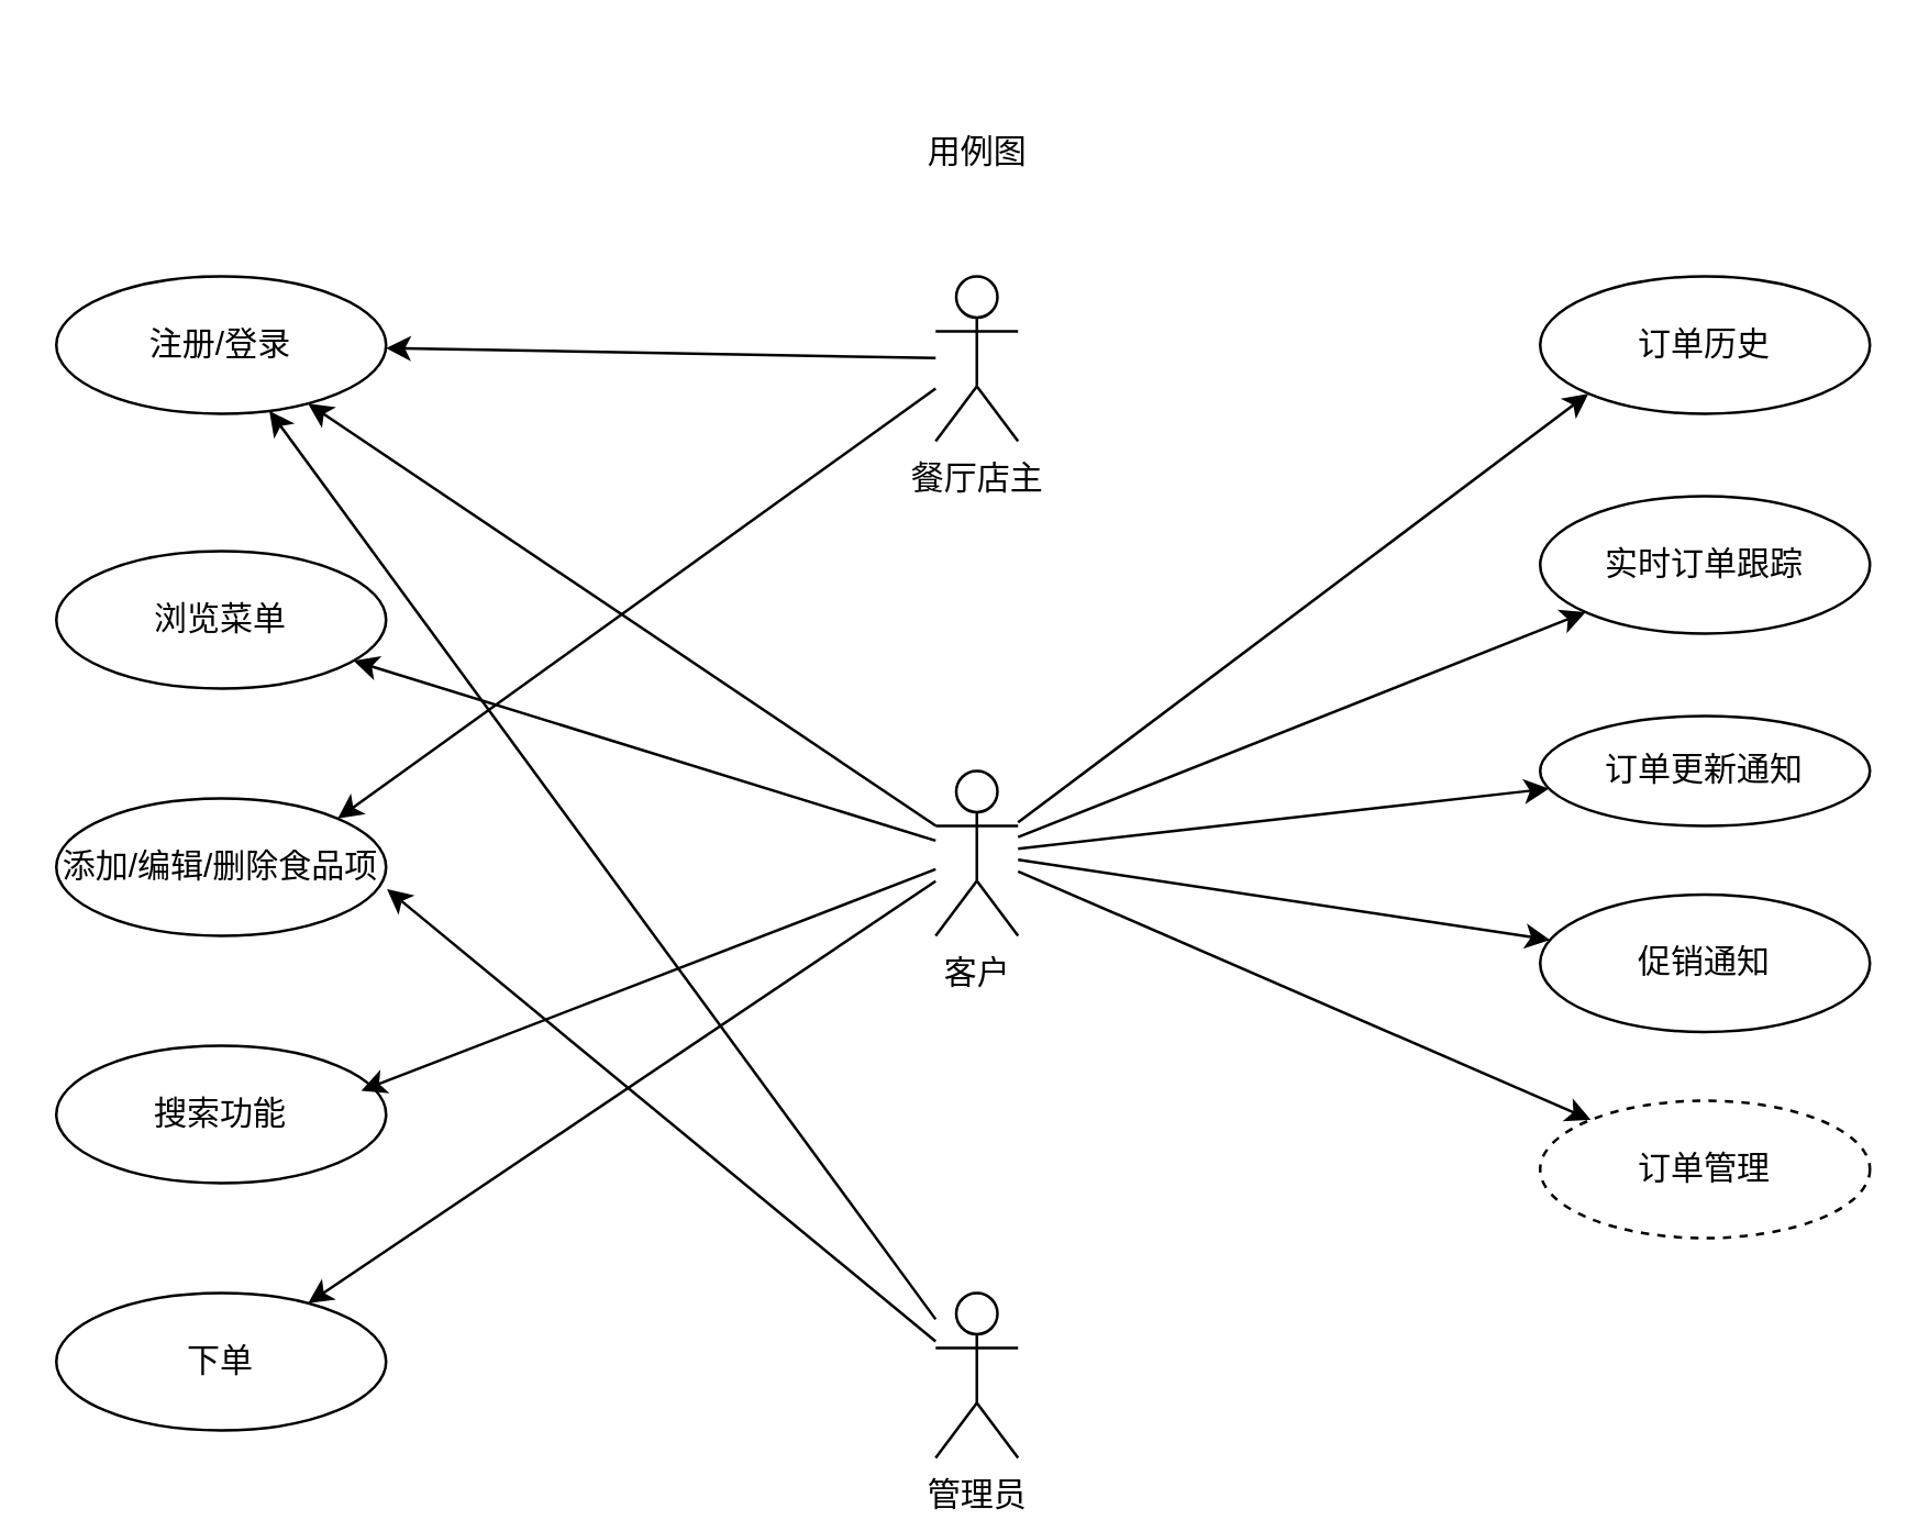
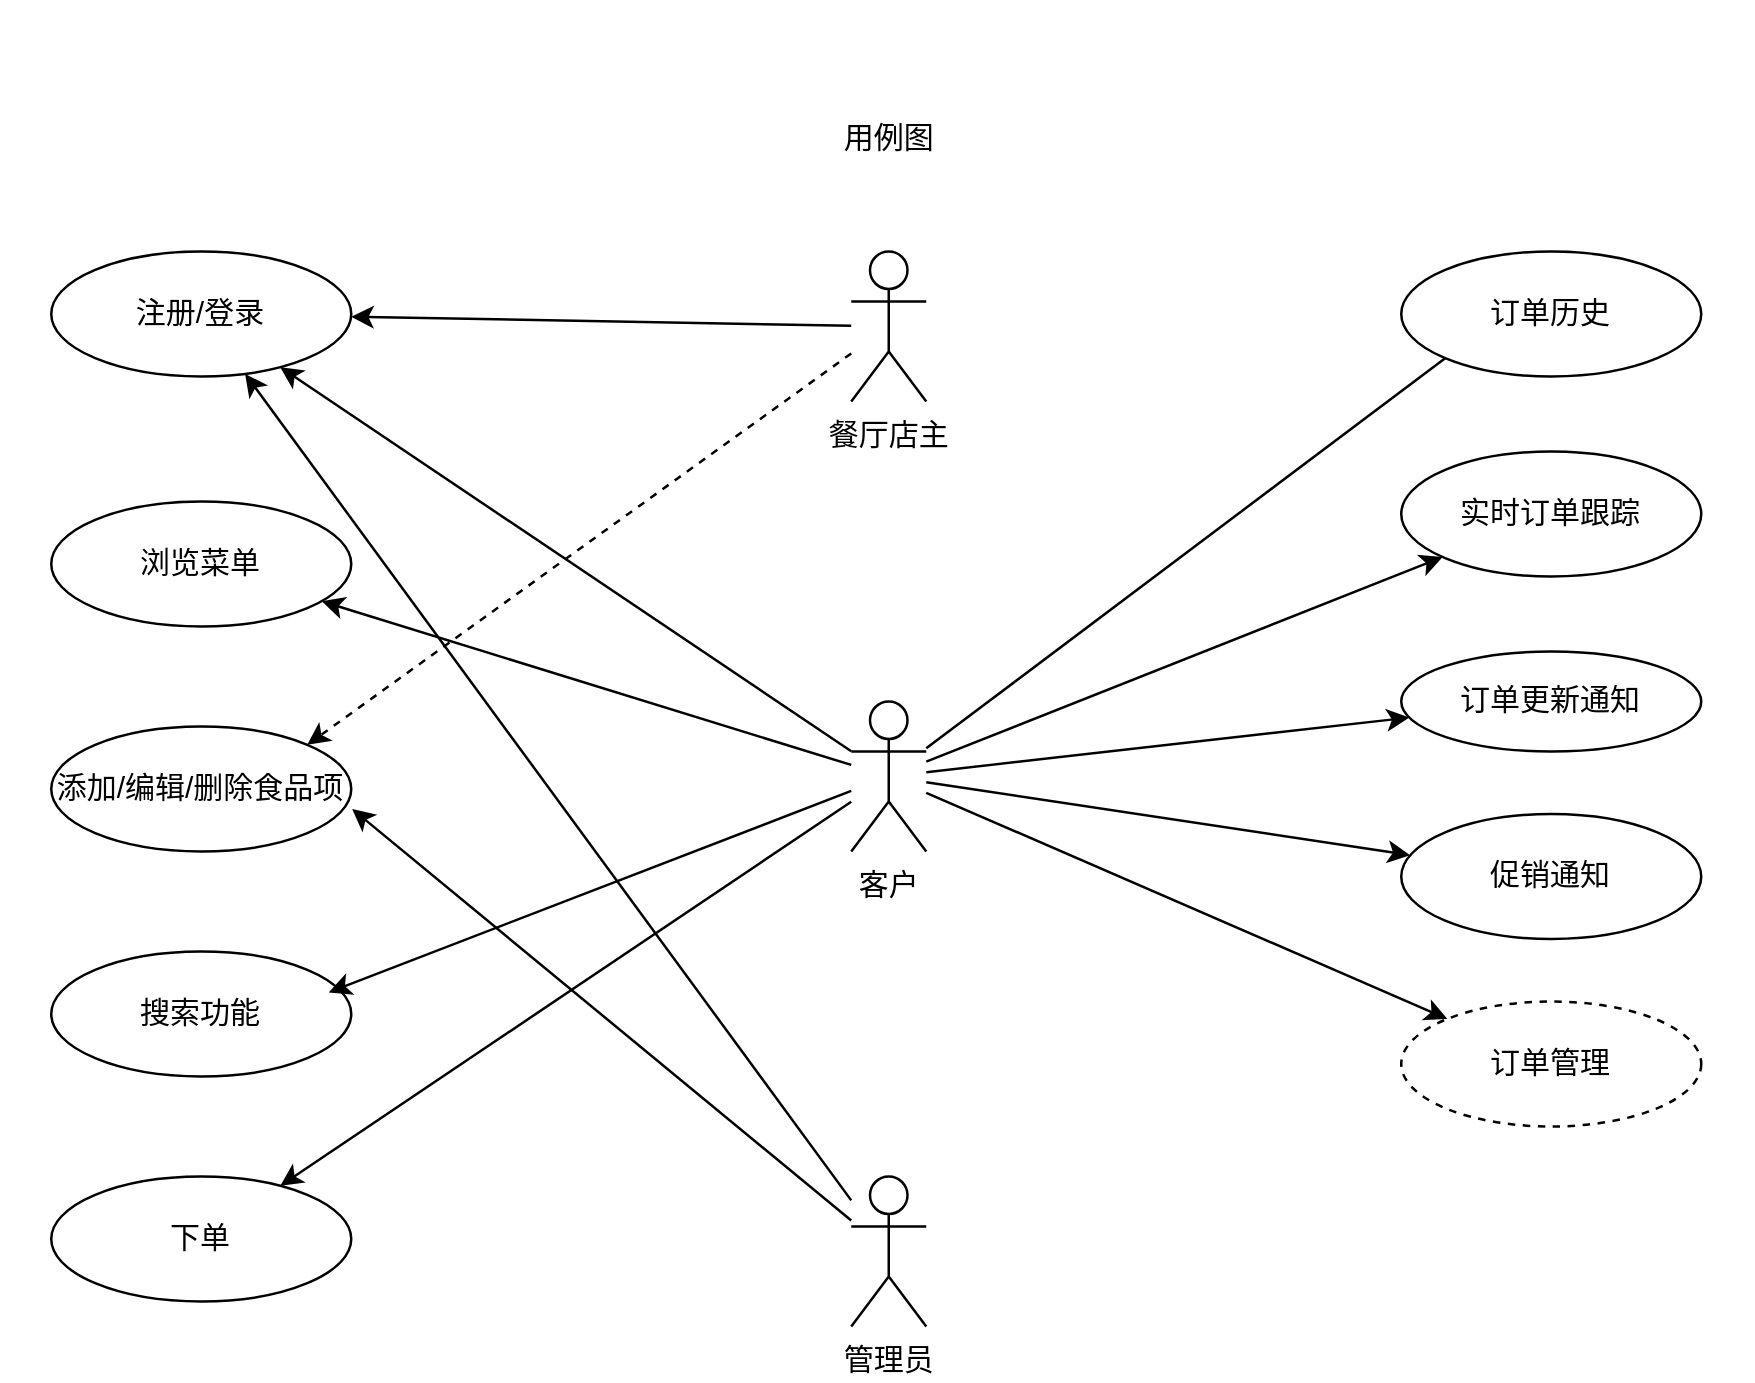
  <mxCell id="0" />
  <mxCell id="1" parent="0" />
  <mxCell id="2" value="注册/登录" style="ellipse;whiteSpace=wrap;html=1;" vertex="1" parent="1"><mxGeometry x="20" y="100" width="120" height="50" as="geometry" /></mxCell>
  <mxCell id="3" value="客户" style="shape=umlActor;verticalLabelPosition=bottom;verticalAlign=top;html=1;outlineConnect=0;" vertex="1" parent="1"><mxGeometry x="340" y="280" width="30" height="60" as="geometry" /></mxCell>
  <mxCell id="4" value="餐厅店主" style="shape=umlActor;verticalLabelPosition=bottom;verticalAlign=top;html=1;outlineConnect=0;" vertex="1" parent="1"><mxGeometry x="340" y="100" width="30" height="60" as="geometry" /></mxCell>
  <mxCell id="5" value="管理员" style="shape=umlActor;verticalLabelPosition=bottom;verticalAlign=top;html=1;outlineConnect=0;" vertex="1" parent="1"><mxGeometry x="340" y="470" width="30" height="60" as="geometry" /></mxCell>
  <mxCell id="6" value="" style="endArrow=classic;html=1;rounded=0;" edge="1" parent="1" source="3" target="2"><mxGeometry width="50" height="50" relative="1" as="geometry"><mxPoint x="40" y="350" as="sourcePoint" /><mxPoint x="90" y="300" as="targetPoint" /></mxGeometry></mxCell>
  <mxCell id="7" value="" style="endArrow=classic;html=1;rounded=0;" edge="1" parent="1" source="4" target="2"><mxGeometry width="50" height="50" relative="1" as="geometry"><mxPoint x="40" y="350" as="sourcePoint" /><mxPoint x="90" y="300" as="targetPoint" /></mxGeometry></mxCell>
  <mxCell id="8" value="" style="endArrow=classic;html=1;rounded=0;" edge="1" parent="1" source="5" target="2"><mxGeometry width="50" height="50" relative="1" as="geometry"><mxPoint x="40" y="350" as="sourcePoint" /><mxPoint x="90" y="300" as="targetPoint" /></mxGeometry></mxCell>
  <mxCell id="9" value="浏览菜单" style="ellipse;whiteSpace=wrap;html=1;" vertex="1" parent="1"><mxGeometry x="20" y="200" width="120" height="50" as="geometry" /></mxCell>
  <mxCell id="10" value="添加/编辑/删除食品项" style="ellipse;whiteSpace=wrap;html=1;" vertex="1" parent="1"><mxGeometry x="20" y="290" width="120" height="50" as="geometry" /></mxCell>
  <mxCell id="11" value="搜索功能" style="ellipse;whiteSpace=wrap;html=1;" vertex="1" parent="1"><mxGeometry x="20" y="380" width="120" height="50" as="geometry" /></mxCell>
  <mxCell id="12" value="下单" style="ellipse;whiteSpace=wrap;html=1;" vertex="1" parent="1"><mxGeometry x="20" y="470" width="120" height="50" as="geometry" /></mxCell>
  <mxCell id="13" value="订单历史" style="ellipse;whiteSpace=wrap;html=1;" vertex="1" parent="1"><mxGeometry x="560" y="100" width="120" height="50" as="geometry" /></mxCell>
  <mxCell id="14" value="实时订单跟踪" style="ellipse;whiteSpace=wrap;html=1;" vertex="1" parent="1"><mxGeometry x="560" y="180" width="120" height="50" as="geometry" /></mxCell>
  <mxCell id="15" value="订单更新通知" style="ellipse;whiteSpace=wrap;html=1;" vertex="1" parent="1"><mxGeometry x="560" y="260" width="120" height="40" as="geometry" /></mxCell>
  <mxCell id="16" value="促销通知" style="ellipse;whiteSpace=wrap;html=1;" vertex="1" parent="1"><mxGeometry x="560" y="325" width="120" height="50" as="geometry" /></mxCell>
  <mxCell id="17" value="订单管理" style="ellipse;whiteSpace=wrap;html=1;dashed=1;" vertex="1" parent="1"><mxGeometry x="560" y="400" width="120" height="50" as="geometry" /></mxCell>
- <mxCell id="18" value="" style="endArrow=classic;html=1;rounded=0;entryX=1;entryY=0;entryDx=0;entryDy=0;" edge="1" parent="1" source="4" target="10"><mxGeometry width="50" height="50" relative="1" as="geometry"><mxPoint x="310" y="350" as="sourcePoint" /><mxPoint x="360" y="300" as="targetPoint" /></mxGeometry></mxCell>
+ <mxCell id="18" value="" style="endArrow=classic;html=1;rounded=0;entryX=1;entryY=0;entryDx=0;entryDy=0;dashed=1;" edge="1" parent="1" source="4" target="10"><mxGeometry width="50" height="50" relative="1" as="geometry"><mxPoint x="310" y="350" as="sourcePoint" /><mxPoint x="360" y="300" as="targetPoint" /></mxGeometry></mxCell>
  <mxCell id="19" value="" style="endArrow=classic;html=1;rounded=0;entryX=1.003;entryY=0.66;entryDx=0;entryDy=0;entryPerimeter=0;" edge="1" parent="1" source="5" target="10"><mxGeometry width="50" height="50" relative="1" as="geometry"><mxPoint x="250" y="530" as="sourcePoint" /><mxPoint x="300" y="480" as="targetPoint" /></mxGeometry></mxCell>
  <mxCell id="20" value="" style="endArrow=classic;html=1;rounded=0;" edge="1" parent="1" source="3" target="9"><mxGeometry width="50" height="50" relative="1" as="geometry"><mxPoint x="300" y="380" as="sourcePoint" /><mxPoint x="360" y="300" as="targetPoint" /></mxGeometry></mxCell>
- <mxCell id="21" value="" style="endArrow=classic;html=1;rounded=0;entryX=0;entryY=1;entryDx=0;entryDy=0;" edge="1" parent="1" source="3" target="13"><mxGeometry width="50" height="50" relative="1" as="geometry"><mxPoint x="350" y="360" as="sourcePoint" /><mxPoint x="400" y="310" as="targetPoint" /></mxGeometry></mxCell>
+ <mxCell id="21" value="" style="endArrow=none;html=1;rounded=0;entryX=0;entryY=1;entryDx=0;entryDy=0;" edge="1" parent="1" source="3" target="13"><mxGeometry width="50" height="50" relative="1" as="geometry"><mxPoint x="350" y="360" as="sourcePoint" /><mxPoint x="400" y="310" as="targetPoint" /></mxGeometry></mxCell>
  <mxCell id="22" value="" style="endArrow=classic;html=1;rounded=0;" edge="1" parent="1" source="3" target="14"><mxGeometry width="50" height="50" relative="1" as="geometry"><mxPoint x="440" y="440" as="sourcePoint" /><mxPoint x="360" y="300" as="targetPoint" /></mxGeometry></mxCell>
  <mxCell id="23" value="" style="endArrow=classic;html=1;rounded=0;" edge="1" parent="1" source="3" target="15"><mxGeometry width="50" height="50" relative="1" as="geometry"><mxPoint x="420" y="370" as="sourcePoint" /><mxPoint x="470" y="320" as="targetPoint" /></mxGeometry></mxCell>
  <mxCell id="24" value="" style="endArrow=classic;html=1;rounded=0;" edge="1" parent="1" source="3" target="16"><mxGeometry width="50" height="50" relative="1" as="geometry"><mxPoint x="420" y="410" as="sourcePoint" /><mxPoint x="470" y="360" as="targetPoint" /></mxGeometry></mxCell>
  <mxCell id="25" value="" style="endArrow=classic;html=1;rounded=0;" edge="1" parent="1" source="3" target="17"><mxGeometry width="50" height="50" relative="1" as="geometry"><mxPoint x="410" y="440" as="sourcePoint" /><mxPoint x="460" y="390" as="targetPoint" /></mxGeometry></mxCell>
  <mxCell id="26" value="" style="endArrow=classic;html=1;rounded=0;entryX=0.925;entryY=0.327;entryDx=0;entryDy=0;entryPerimeter=0;" edge="1" parent="1" source="3" target="11"><mxGeometry width="50" height="50" relative="1" as="geometry"><mxPoint x="230" y="390" as="sourcePoint" /><mxPoint x="280" y="340" as="targetPoint" /></mxGeometry></mxCell>
  <mxCell id="27" value="" style="endArrow=classic;html=1;rounded=0;" edge="1" parent="1" source="3" target="12"><mxGeometry width="50" height="50" relative="1" as="geometry"><mxPoint x="190" y="490" as="sourcePoint" /><mxPoint x="240" y="440" as="targetPoint" /></mxGeometry></mxCell>
  <mxCell id="28" value="用例图" style="text;html=1;align=center;verticalAlign=middle;whiteSpace=wrap;rounded=0;" vertex="1" parent="1"><mxGeometry x="297.5" y="20" width="115" height="70" as="geometry" /></mxCell>
